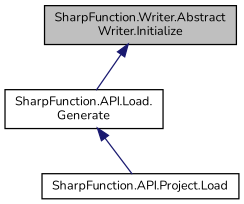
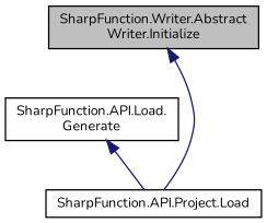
  digraph {
    fontname=Nunito
    rankdir=TB
    node [color=black fillcolor=white fontname=Nunito fontsize=10 shape=record style=filled]
    edge [color=midnightblue dir=back fontname=Nunito fontsize=10 labelfontname=Helvetica labelfontsize=10 style=solid]
    n1 [fillcolor=grey75 fontcolor=black height=0.2 label="SharpFunction.Writer.Abstract\lWriter.Initialize" width=0.4]
    n2 [height=0.2 label="SharpFunction.API.Load.\lGenerate" width=0.4]
    n3 [height=0.2 label="SharpFunction.API.Project.Load" width=0.4]
-   n1 -> n2
+   n1 -> n3
    n2 -> n3
  }
